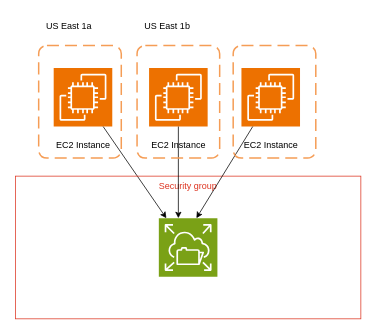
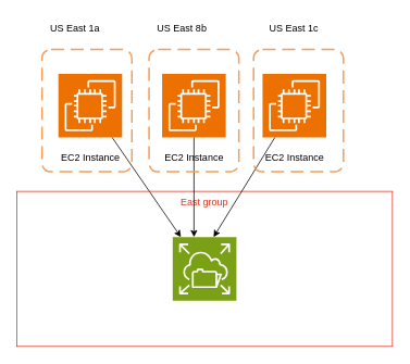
  <mxCell id="0" />
  <mxCell id="1" parent="0" />
  <mxCell id="2" value="" style="sketch=0;points=[[0,0,0],[0.25,0,0],[0.5,0,0],[0.75,0,0],[1,0,0],[0,1,0],[0.25,1,0],[0.5,1,0],[0.75,1,0],[1,1,0],[0,0.25,0],[0,0.5,0],[0,0.75,0],[1,0.25,0],[1,0.5,0],[1,0.75,0]];outlineConnect=0;fontColor=#232F3E;fillColor=#7AA116;strokeColor=#ffffff;dashed=0;verticalLabelPosition=bottom;verticalAlign=top;align=center;html=1;fontSize=12;fontStyle=0;aspect=fixed;shape=mxgraph.aws4.resourceIcon;resIcon=mxgraph.aws4.elastic_file_system;" vertex="1" parent="1"><mxGeometry x="211" y="290" width="78" height="78" as="geometry" /></mxCell>
  <mxCell id="3" value="" style="sketch=0;points=[[0,0,0],[0.25,0,0],[0.5,0,0],[0.75,0,0],[1,0,0],[0,1,0],[0.25,1,0],[0.5,1,0],[0.75,1,0],[1,1,0],[0,0.25,0],[0,0.5,0],[0,0.75,0],[1,0.25,0],[1,0.5,0],[1,0.75,0]];outlineConnect=0;fontColor=#232F3E;fillColor=#ED7100;strokeColor=#ffffff;dashed=0;verticalLabelPosition=bottom;verticalAlign=top;align=center;html=1;fontSize=12;fontStyle=0;aspect=fixed;shape=mxgraph.aws4.resourceIcon;resIcon=mxgraph.aws4.ec2;" vertex="1" parent="1"><mxGeometry x="71" y="90" width="78" height="78" as="geometry" /></mxCell>
  <mxCell id="4" value="" style="sketch=0;points=[[0,0,0],[0.25,0,0],[0.5,0,0],[0.75,0,0],[1,0,0],[0,1,0],[0.25,1,0],[0.5,1,0],[0.75,1,0],[1,1,0],[0,0.25,0],[0,0.5,0],[0,0.75,0],[1,0.25,0],[1,0.5,0],[1,0.75,0]];outlineConnect=0;fontColor=#232F3E;fillColor=#ED7100;strokeColor=#ffffff;dashed=0;verticalLabelPosition=bottom;verticalAlign=top;align=center;html=1;fontSize=12;fontStyle=0;aspect=fixed;shape=mxgraph.aws4.resourceIcon;resIcon=mxgraph.aws4.ec2;" vertex="1" parent="1"><mxGeometry x="198" y="90" width="78" height="78" as="geometry" /></mxCell>
  <mxCell id="5" value="" style="sketch=0;points=[[0,0,0],[0.25,0,0],[0.5,0,0],[0.75,0,0],[1,0,0],[0,1,0],[0.25,1,0],[0.5,1,0],[0.75,1,0],[1,1,0],[0,0.25,0],[0,0.5,0],[0,0.75,0],[1,0.25,0],[1,0.5,0],[1,0.75,0]];outlineConnect=0;fontColor=#232F3E;fillColor=#ED7100;strokeColor=#ffffff;dashed=0;verticalLabelPosition=bottom;verticalAlign=top;align=center;html=1;fontSize=12;fontStyle=0;aspect=fixed;shape=mxgraph.aws4.resourceIcon;resIcon=mxgraph.aws4.ec2;" vertex="1" parent="1"><mxGeometry x="321" y="90" width="78" height="78" as="geometry" /></mxCell>
  <mxCell id="6" value="EC2 Instance" style="text;html=1;align=center;verticalAlign=middle;resizable=0;points=[];autosize=1;strokeColor=none;fillColor=none;" vertex="1" parent="1"><mxGeometry x="60" y="178" width="100" height="30" as="geometry" /></mxCell>
  <mxCell id="7" value="EC2 Instance" style="text;html=1;align=center;verticalAlign=middle;resizable=0;points=[];autosize=1;strokeColor=none;fillColor=none;" vertex="1" parent="1"><mxGeometry x="187" y="178" width="100" height="30" as="geometry" /></mxCell>
  <mxCell id="8" value="EC2 Instance" style="text;html=1;align=center;verticalAlign=middle;resizable=0;points=[];autosize=1;strokeColor=none;fillColor=none;" vertex="1" parent="1"><mxGeometry x="310" y="178" width="100" height="30" as="geometry" /></mxCell>
  <mxCell id="9" value="" style="endArrow=classic;html=1;rounded=0;entryX=0.437;entryY=0.295;entryDx=0;entryDy=0;entryPerimeter=0;" edge="1" parent="1" source="3" target="10"><mxGeometry width="50" height="50" relative="1" as="geometry"><mxPoint x="101" y="180" as="sourcePoint" /><mxPoint x="151" y="130" as="targetPoint" /></mxGeometry></mxCell>
- <mxCell id="10" value="Security group" style="fillColor=none;strokeColor=#DD3522;verticalAlign=top;fontStyle=0;fontColor=#DD3522;whiteSpace=wrap;html=1;" vertex="1" parent="1"><mxGeometry x="20" y="234" width="460" height="190" as="geometry" /></mxCell>
+ <mxCell id="10" value="East group" style="fillColor=none;strokeColor=#DD3522;verticalAlign=top;fontStyle=0;fontColor=#DD3522;whiteSpace=wrap;html=1;" vertex="1" parent="1"><mxGeometry x="20" y="234" width="460" height="190" as="geometry" /></mxCell>
  <mxCell id="11" value="" style="endArrow=classic;html=1;rounded=0;exitX=0.5;exitY=1;exitDx=0;exitDy=0;exitPerimeter=0;" edge="1" parent="1" source="4"><mxGeometry width="50" height="50" relative="1" as="geometry"><mxPoint x="147" y="178" as="sourcePoint" /><mxPoint x="237" y="290" as="targetPoint" /></mxGeometry></mxCell>
  <mxCell id="12" value="" style="endArrow=classic;html=1;rounded=0;" edge="1" parent="1" source="5"><mxGeometry width="50" height="50" relative="1" as="geometry"><mxPoint x="157" y="188" as="sourcePoint" /><mxPoint x="261" y="290" as="targetPoint" /></mxGeometry></mxCell>
  <mxCell id="13" value="" style="rounded=1;arcSize=10;dashed=1;strokeColor=#F59D56;fillColor=none;gradientColor=none;dashPattern=8 4;strokeWidth=2;" vertex="1" parent="1"><mxGeometry x="51" y="60" width="110" height="150" as="geometry" /></mxCell>
  <mxCell id="14" value="" style="rounded=1;arcSize=10;dashed=1;strokeColor=#F59D56;fillColor=none;gradientColor=none;dashPattern=8 4;strokeWidth=2;" vertex="1" parent="1"><mxGeometry x="182" y="60" width="110" height="150" as="geometry" /></mxCell>
  <mxCell id="15" value="" style="rounded=1;arcSize=10;dashed=1;strokeColor=#F59D56;fillColor=none;gradientColor=none;dashPattern=8 4;strokeWidth=2;" vertex="1" parent="1"><mxGeometry x="310" y="60" width="110" height="150" as="geometry" /></mxCell>
  <mxCell id="16" value="US East 1a" style="text;html=1;align=center;verticalAlign=middle;resizable=0;points=[];autosize=1;strokeColor=none;fillColor=none;" vertex="1" parent="1"><mxGeometry x="51" width="80" height="30" as="geometry" y="20" /></mxCell>
- <mxCell id="17" value="US East 1b" style="text;html=1;align=center;verticalAlign=middle;resizable=0;points=[];autosize=1;strokeColor=none;fillColor=none;" vertex="1" parent="1"><mxGeometry x="182" width="80" height="30" as="geometry" y="20" /></mxCell>
+ <mxCell id="17" value="US East 8b" style="text;html=1;align=center;verticalAlign=middle;resizable=0;points=[];autosize=1;strokeColor=none;fillColor=none;" vertex="1" parent="1"><mxGeometry x="182" width="80" height="30" as="geometry" y="20" /></mxCell>
+ <mxCell id="18" value="US East 1c" style="text;html=1;align=center;verticalAlign=middle;resizable=0;points=[];autosize=1;strokeColor=none;fillColor=none;" vertex="1" parent="1"><mxGeometry x="319" width="80" height="30" as="geometry" y="20" /></mxCell>
